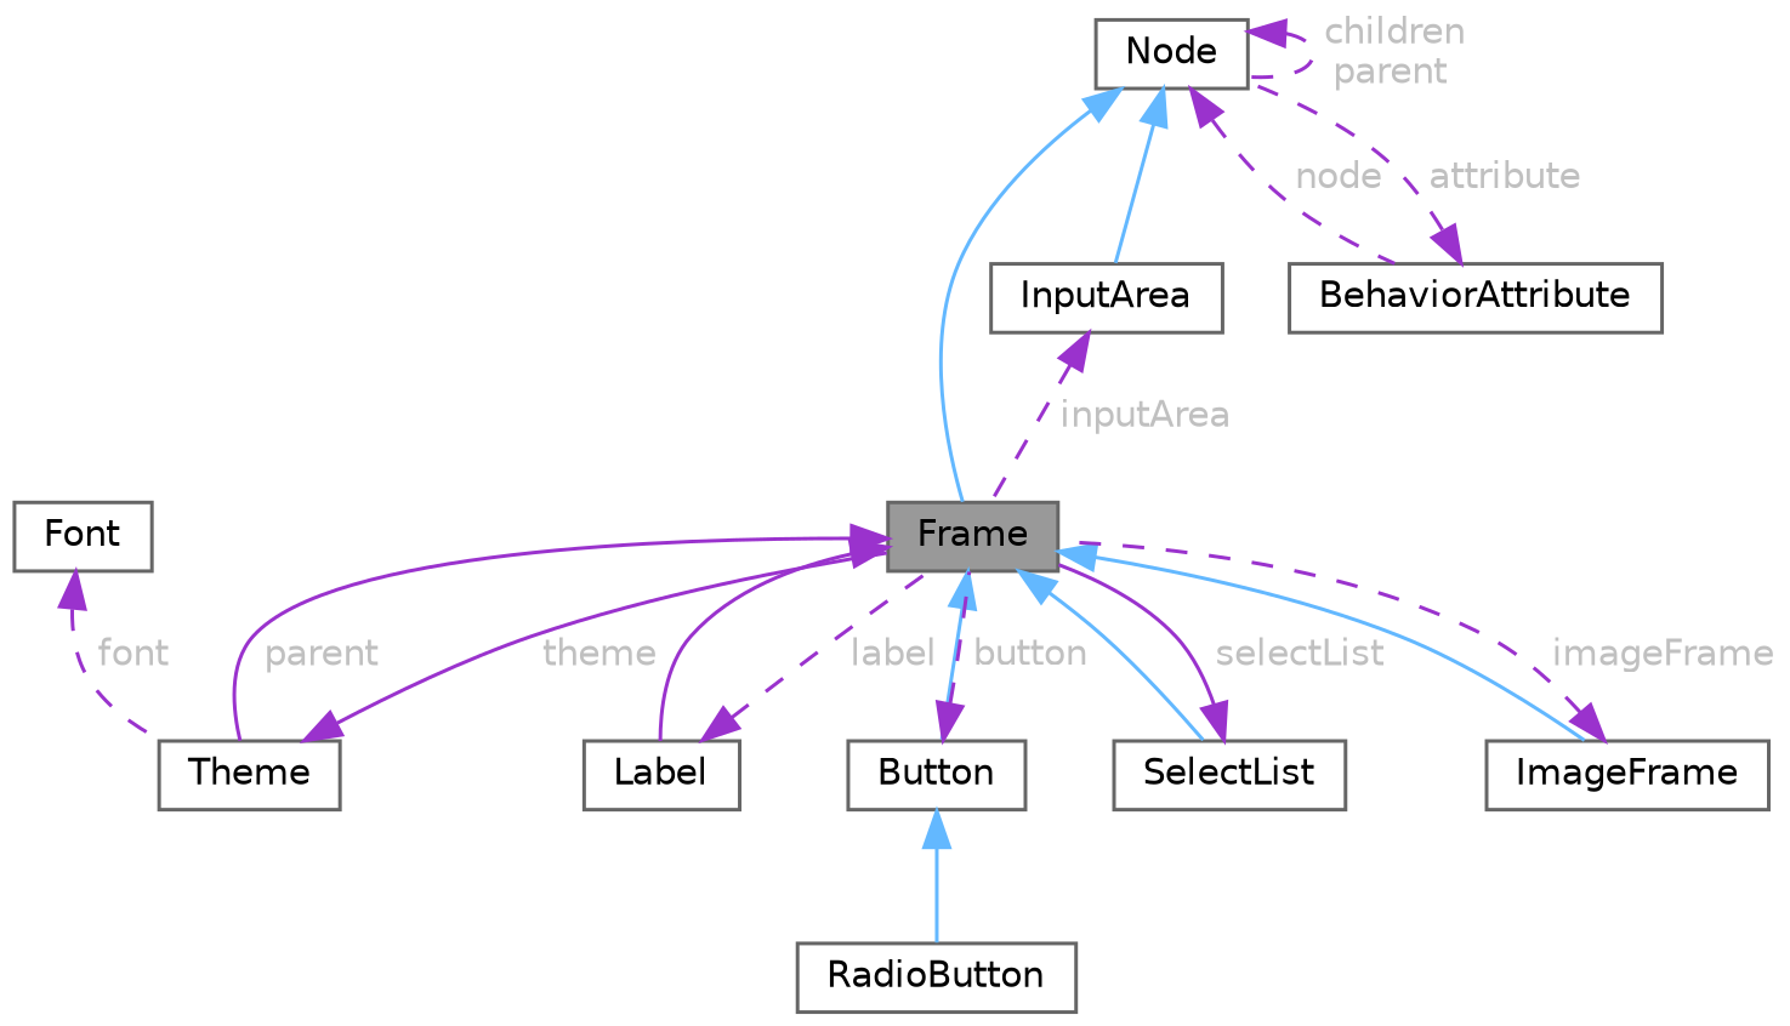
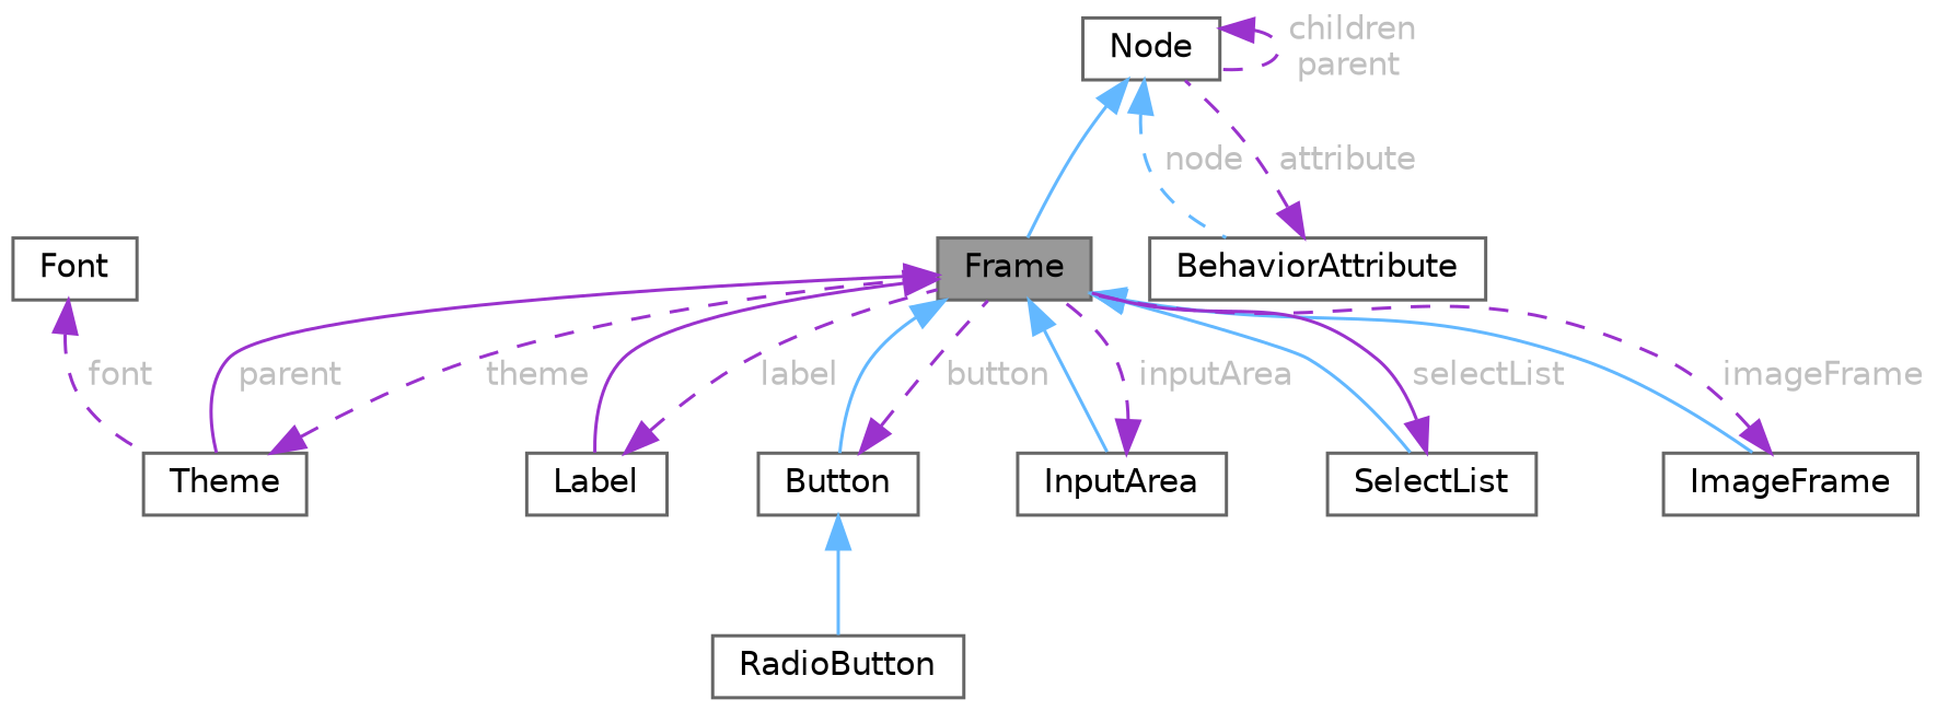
  digraph {
    node [color=gray40 fillcolor=white fontname=Helvetica fontsize=10 shape=box style=filled]
    edge [color=darkorchid3 dir=back fontcolor=grey fontname=Helvetica fontsize=10 labelfontname=Helvetica labelfontsize=10 style=solid]
    n1 [fillcolor=grey60 fontcolor=black height=0.2 label=Frame width=0.4]
    n2 [height=0.2 label=Theme width=0.4]
    n3 [height=0.2 label=Label width=0.4]
    n4 [height=0.2 label=Button width=0.4]
    n5 [height=0.2 label=InputArea width=0.4]
    n6 [height=0.2 label=SelectList width=0.4]
    n7 [height=0.2 label=ImageFrame width=0.4]
    n8 [height=0.2 label=RadioButton width=0.4]
    n9 [height=0.2 label="Node" width=0.4]
    n10 [height=0.2 label=BehaviorAttribute width=0.4]
    n11 [height=0.2 label=Font width=0.4]
    n1 -> n2 [label=" parent"]
    n1 -> n3 [fontcolor=""]
    n1 -> n4 [color=steelblue1 fontcolor=""]
-   n9 -> n5 [color=steelblue1 fontcolor=""]
+   n1 -> n5 [color=steelblue1 fontcolor=""]
    n1 -> n6 [color=steelblue1 fontcolor=""]
    n1 -> n7 [color=steelblue1 fontcolor=""]
-   n2 -> n1 [label=" theme"]
+   n2 -> n1 [label=" theme" style=dashed]
    n3 -> n1 [label=" label" style=dashed]
    n4 -> n1 [label=" button" style=dashed]
    n4 -> n8 [color=steelblue1 fontcolor=""]
    n5 -> n1 [label=" inputArea" style=dashed]
    n6 -> n1 [label=" selectList"]
    n7 -> n1 [label=" imageFrame" style=dashed]
    n9 -> n1 [color=steelblue1 fontcolor=""]
    n9 -> n9 [label=" children\nparent" style=dashed]
-   n9 -> n10 [label=" node" style=dashed]
+   n9 -> n10 [color=steelblue1 label=" node" style=dashed]
    n10 -> n9 [label=" attribute" style=dashed]
    n11 -> n2 [label=" font" style=dashed]
  }
